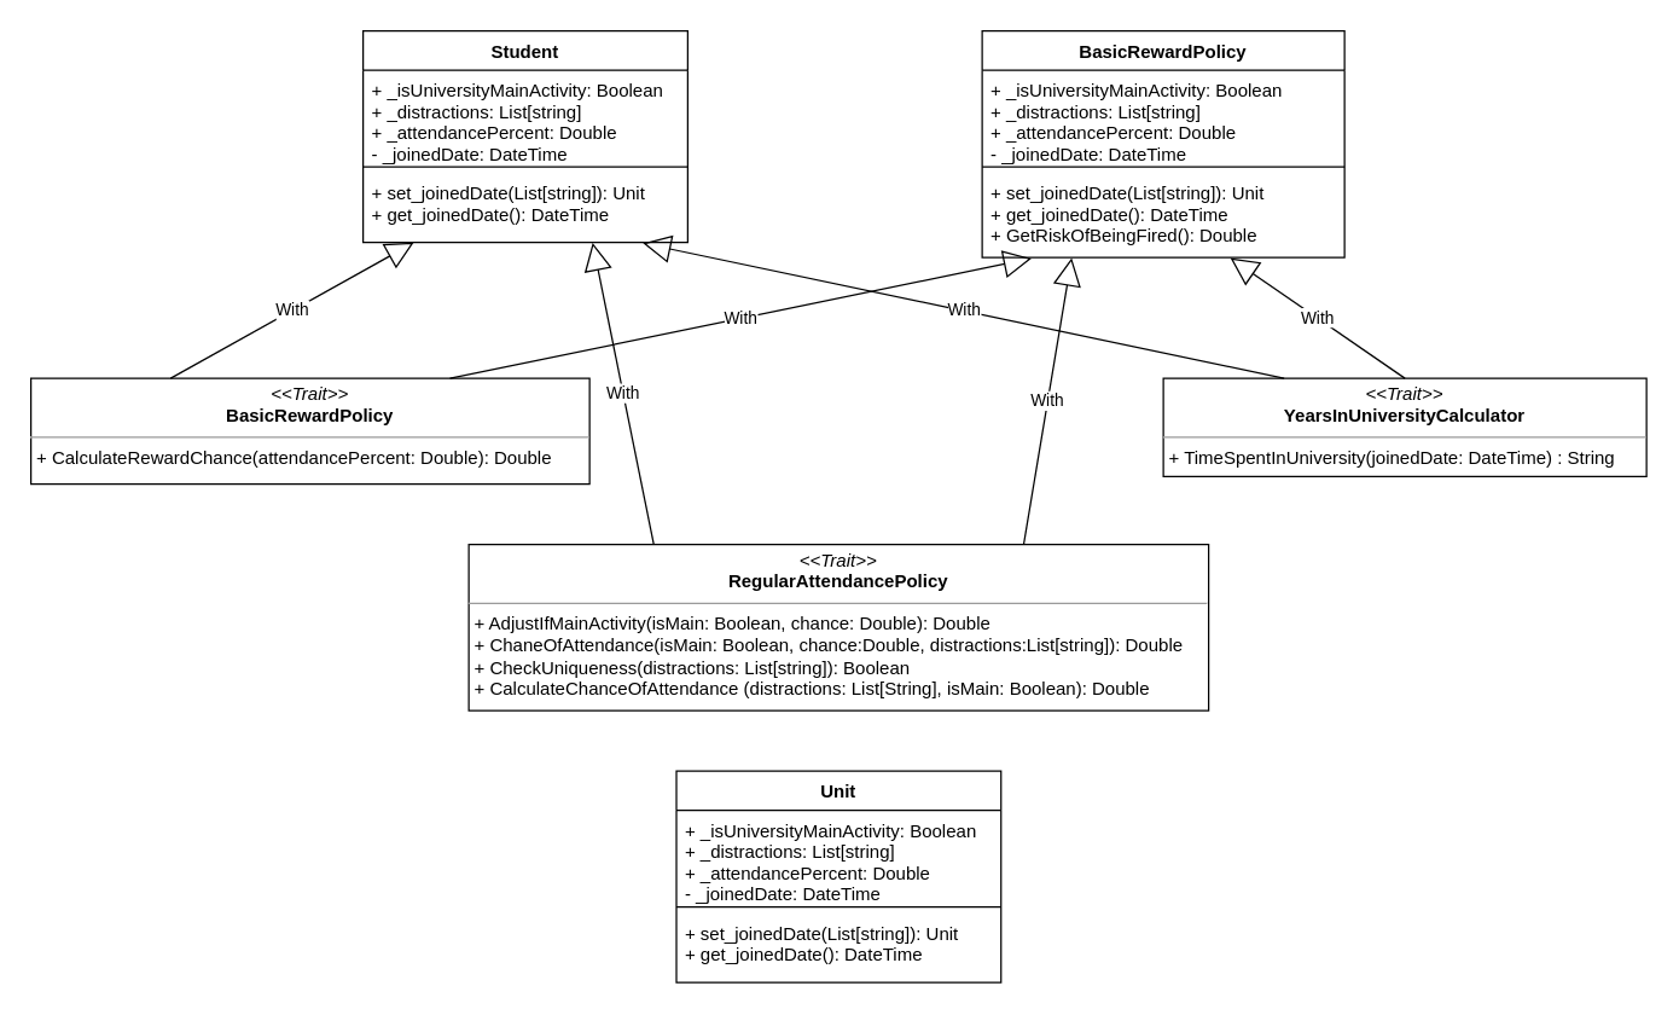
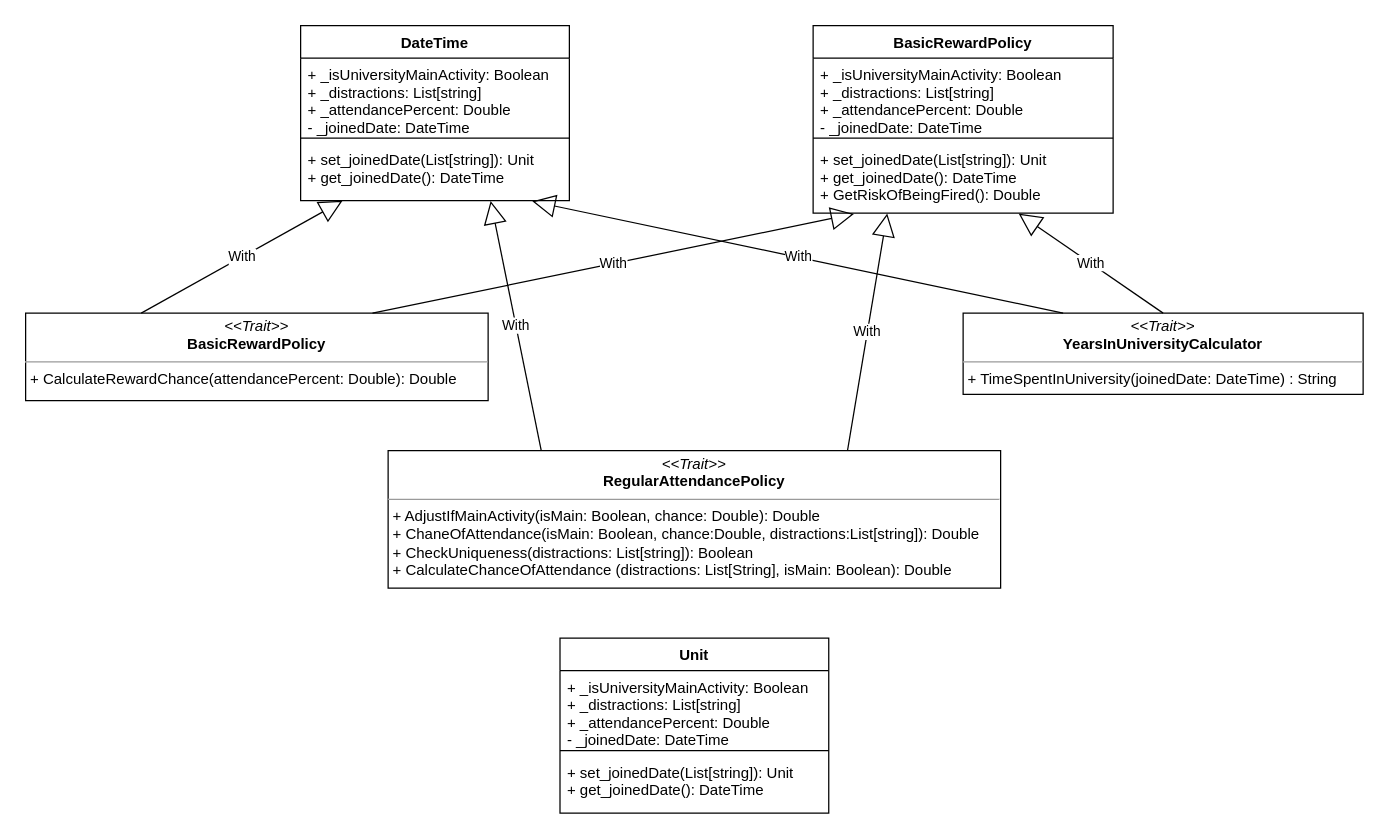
  <mxCell id="0" />
  <mxCell id="1" parent="0" />
- <mxCell id="2" value="Student" style="swimlane;fontStyle=1;align=center;verticalAlign=top;childLayout=stackLayout;horizontal=1;startSize=26;horizontalStack=0;resizeParent=1;resizeParentMax=0;resizeLast=0;collapsible=1;marginBottom=0;" parent="1" vertex="1"><mxGeometry x="240" y="20" width="215" height="140" as="geometry" /></mxCell>
+ <mxCell id="2" value="DateTime" style="swimlane;fontStyle=1;align=center;verticalAlign=top;childLayout=stackLayout;horizontal=1;startSize=26;horizontalStack=0;resizeParent=1;resizeParentMax=0;resizeLast=0;collapsible=1;marginBottom=0;" parent="1" vertex="1"><mxGeometry x="240" y="20" width="215" height="140" as="geometry" /></mxCell>
  <mxCell id="3" value="+ _isUniversityMainActivity: Boolean&#10;+ _distractions: List[string]&#10;+ _attendancePercent: Double&#10;- _joinedDate: DateTime&#10;" style="text;strokeColor=none;fillColor=none;align=left;verticalAlign=top;spacingLeft=4;spacingRight=4;overflow=hidden;rotatable=0;points=[[0,0.5],[1,0.5]];portConstraint=eastwest;" parent="2" vertex="1"><mxGeometry y="26" width="215" height="60" as="geometry" /></mxCell>
  <mxCell id="4" value="" style="line;strokeWidth=1;fillColor=none;align=left;verticalAlign=middle;spacingTop=-1;spacingLeft=3;spacingRight=3;rotatable=0;labelPosition=right;points=[];portConstraint=eastwest;" parent="2" vertex="1"><mxGeometry y="86" width="215" height="8" as="geometry" /></mxCell>
  <mxCell id="5" value="+ set_joinedDate(List[string]): Unit&#10;+ get_joinedDate(): DateTime&#10;" style="text;strokeColor=none;fillColor=none;align=left;verticalAlign=top;spacingLeft=4;spacingRight=4;overflow=hidden;rotatable=0;points=[[0,0.5],[1,0.5]];portConstraint=eastwest;" parent="2" vertex="1"><mxGeometry y="94" width="215" height="46" as="geometry" /></mxCell>
  <mxCell id="6" value="&lt;p style=&quot;margin: 0px ; margin-top: 4px ; text-align: center&quot;&gt;&lt;i&gt;&amp;lt;&amp;lt;Trait&amp;gt;&amp;gt;&lt;/i&gt;&lt;br&gt;&lt;b&gt;RegularAttendancePolicy&lt;/b&gt;&lt;/p&gt;&lt;hr size=&quot;1&quot;&gt;&lt;p style=&quot;margin: 0px ; margin-left: 4px&quot;&gt;+ AdjustIfMainActivity(isMain: Boolean, chance: Double): Double&lt;br&gt;+ ChaneOfAttendance(isMain: Boolean, chance:Double, distractions:List[string]): Double&lt;/p&gt;&lt;p style=&quot;margin: 0px ; margin-left: 4px&quot;&gt;+ CheckUniqueness(distractions: List[string]): Boolean&lt;/p&gt;&lt;p style=&quot;margin: 0px ; margin-left: 4px&quot;&gt;+&amp;nbsp;CalculateChanceOfAttendance (distractions: List[String], isMain: Boolean): Double&lt;/p&gt;" style="verticalAlign=top;align=left;overflow=fill;fontSize=12;fontFamily=Helvetica;html=1;" parent="1" vertex="1"><mxGeometry x="310" y="360" width="490" height="110" as="geometry" /></mxCell>
  <mxCell id="7" value="&lt;p style=&quot;margin: 0px ; margin-top: 4px ; text-align: center&quot;&gt;&lt;i&gt;&amp;lt;&amp;lt;Trait&amp;gt;&amp;gt;&lt;/i&gt;&lt;br&gt;&lt;b&gt;BasicRewardPolicy&lt;/b&gt;&lt;/p&gt;&lt;hr size=&quot;1&quot;&gt;&lt;p style=&quot;margin: 0px ; margin-left: 4px&quot;&gt;+ CalculateRewardChance(attendancePercent: Double): Double&lt;br&gt;&lt;/p&gt;" style="verticalAlign=top;align=left;overflow=fill;fontSize=12;fontFamily=Helvetica;html=1;" parent="1" vertex="1"><mxGeometry x="20" y="250" width="370" height="70" as="geometry" /></mxCell>
  <mxCell id="8" value="With" style="endArrow=block;endSize=16;endFill=0;html=1;entryX=0.156;entryY=1.003;entryDx=0;entryDy=0;entryPerimeter=0;exitX=0.25;exitY=0;exitDx=0;exitDy=0;" parent="1" source="7" target="5" edge="1"><mxGeometry width="160" relative="1" as="geometry"><mxPoint x="270" y="200" as="sourcePoint" /><mxPoint x="430" y="200" as="targetPoint" /></mxGeometry></mxCell>
  <mxCell id="9" value="With" style="endArrow=block;endSize=16;endFill=0;html=1;entryX=0.707;entryY=1.005;entryDx=0;entryDy=0;entryPerimeter=0;exitX=0.25;exitY=0;exitDx=0;exitDy=0;" parent="1" source="6" target="5" edge="1"><mxGeometry width="160" relative="1" as="geometry"><mxPoint x="360" y="210" as="sourcePoint" /><mxPoint x="520" y="210" as="targetPoint" /></mxGeometry></mxCell>
  <mxCell id="10" value="&lt;p style=&quot;margin: 0px ; margin-top: 4px ; text-align: center&quot;&gt;&lt;i&gt;&amp;lt;&amp;lt;Trait&amp;gt;&amp;gt;&lt;/i&gt;&lt;br&gt;&lt;b&gt;YearsInUniversityCalculator&lt;/b&gt;&lt;/p&gt;&lt;hr size=&quot;1&quot;&gt;&lt;p style=&quot;margin: 0px ; margin-left: 4px&quot;&gt;+ TimeSpentInUniversity(joinedDate: DateTime) : String&lt;/p&gt;" style="verticalAlign=top;align=left;overflow=fill;fontSize=12;fontFamily=Helvetica;html=1;" parent="1" vertex="1"><mxGeometry x="770" y="250" width="320" height="65" as="geometry" /></mxCell>
  <mxCell id="11" value="BasicRewardPolicy" style="swimlane;fontStyle=1;align=center;verticalAlign=top;childLayout=stackLayout;horizontal=1;startSize=26;horizontalStack=0;resizeParent=1;resizeParentMax=0;resizeLast=0;collapsible=1;marginBottom=0;" parent="1" vertex="1"><mxGeometry x="650" y="20" width="240" height="150" as="geometry" /></mxCell>
  <mxCell id="12" value="+ _isUniversityMainActivity: Boolean&#10;+ _distractions: List[string]&#10;+ _attendancePercent: Double&#10;- _joinedDate: DateTime&#10;" style="text;strokeColor=none;fillColor=none;align=left;verticalAlign=top;spacingLeft=4;spacingRight=4;overflow=hidden;rotatable=0;points=[[0,0.5],[1,0.5]];portConstraint=eastwest;" parent="11" vertex="1"><mxGeometry y="26" width="240" height="60" as="geometry" /></mxCell>
  <mxCell id="13" value="" style="line;strokeWidth=1;fillColor=none;align=left;verticalAlign=middle;spacingTop=-1;spacingLeft=3;spacingRight=3;rotatable=0;labelPosition=right;points=[];portConstraint=eastwest;" parent="11" vertex="1"><mxGeometry y="86" width="240" height="8" as="geometry" /></mxCell>
  <mxCell id="14" value="+ set_joinedDate(List[string]): Unit&#10;+ get_joinedDate(): DateTime&#10;+ GetRiskOfBeingFired(): Double&#10;&#10;" style="text;strokeColor=none;fillColor=none;align=left;verticalAlign=top;spacingLeft=4;spacingRight=4;overflow=hidden;rotatable=0;points=[[0,0.5],[1,0.5]];portConstraint=eastwest;" parent="11" vertex="1"><mxGeometry y="94" width="240" height="56" as="geometry" /></mxCell>
  <mxCell id="15" value="With" style="endArrow=block;endSize=16;endFill=0;html=1;entryX=0.247;entryY=1.005;entryDx=0;entryDy=0;entryPerimeter=0;exitX=0.75;exitY=0;exitDx=0;exitDy=0;" parent="1" source="6" target="14" edge="1"><mxGeometry width="160" relative="1" as="geometry"><mxPoint x="442.5" y="370" as="sourcePoint" /><mxPoint x="402.035" y="190.98" as="targetPoint" /></mxGeometry></mxCell>
  <mxCell id="16" value="With" style="endArrow=block;endSize=16;endFill=0;html=1;entryX=0.685;entryY=1.007;entryDx=0;entryDy=0;entryPerimeter=0;exitX=0.5;exitY=0;exitDx=0;exitDy=0;" parent="1" source="10" target="14" edge="1"><mxGeometry width="160" relative="1" as="geometry"><mxPoint x="687.5" y="370" as="sourcePoint" /><mxPoint x="715.97" y="201.03" as="targetPoint" /></mxGeometry></mxCell>
  <mxCell id="17" value="With" style="endArrow=block;endSize=16;endFill=0;html=1;entryX=0.862;entryY=1.012;entryDx=0;entryDy=0;entryPerimeter=0;exitX=0.25;exitY=0;exitDx=0;exitDy=0;" parent="1" source="10" target="5" edge="1"><mxGeometry width="160" relative="1" as="geometry"><mxPoint x="687.5" y="370" as="sourcePoint" /><mxPoint x="715.97" y="201.03" as="targetPoint" /></mxGeometry></mxCell>
  <mxCell id="18" value="With" style="endArrow=block;endSize=16;endFill=0;html=1;entryX=0.136;entryY=1.011;entryDx=0;entryDy=0;entryPerimeter=0;exitX=0.75;exitY=0;exitDx=0;exitDy=0;" parent="1" source="7" target="14" edge="1"><mxGeometry width="160" relative="1" as="geometry"><mxPoint x="442.5" y="370" as="sourcePoint" /><mxPoint x="402.035" y="190.98" as="targetPoint" /></mxGeometry></mxCell>
  <mxCell id="19" value="Unit" style="swimlane;fontStyle=1;align=center;verticalAlign=top;childLayout=stackLayout;horizontal=1;startSize=26;horizontalStack=0;resizeParent=1;resizeParentMax=0;resizeLast=0;collapsible=1;marginBottom=0;" vertex="1" parent="1"><mxGeometry x="447.5" y="510" width="215" height="140" as="geometry" /></mxCell>
  <mxCell id="20" value="+ _isUniversityMainActivity: Boolean&#10;+ _distractions: List[string]&#10;+ _attendancePercent: Double&#10;- _joinedDate: DateTime&#10;" style="text;strokeColor=none;fillColor=none;align=left;verticalAlign=top;spacingLeft=4;spacingRight=4;overflow=hidden;rotatable=0;points=[[0,0.5],[1,0.5]];portConstraint=eastwest;" vertex="1" parent="19"><mxGeometry y="26" width="215" height="60" as="geometry" /></mxCell>
  <mxCell id="21" value="" style="line;strokeWidth=1;fillColor=none;align=left;verticalAlign=middle;spacingTop=-1;spacingLeft=3;spacingRight=3;rotatable=0;labelPosition=right;points=[];portConstraint=eastwest;" vertex="1" parent="19"><mxGeometry y="86" width="215" height="8" as="geometry" /></mxCell>
  <mxCell id="22" value="+ set_joinedDate(List[string]): Unit&#10;+ get_joinedDate(): DateTime&#10;" style="text;strokeColor=none;fillColor=none;align=left;verticalAlign=top;spacingLeft=4;spacingRight=4;overflow=hidden;rotatable=0;points=[[0,0.5],[1,0.5]];portConstraint=eastwest;" vertex="1" parent="19"><mxGeometry y="94" width="215" height="46" as="geometry" /></mxCell>
